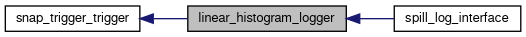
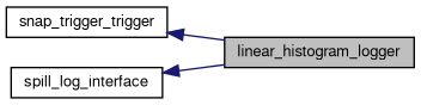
  digraph {
    rankdir=LR
    node [color=black fontname=FreeSans fontsize=10 shape=record]
    edge [color=midnightblue dir=back fontname=FreeSans fontsize=10 labelfontname=FreeSans labelfontsize=10 style=solid]
    n1 [fillcolor=grey75 fontcolor=black height=0.2 label=linear_histogram_logger style=filled width=0.4]
    n2 [height=0.2 label=snap_trigger_trigger width=0.4]
    n3 [height=0.2 label=spill_log_interface width=0.4]
    n2 -> n1
-   n1 -> n3
+   n3 -> n1
  }
